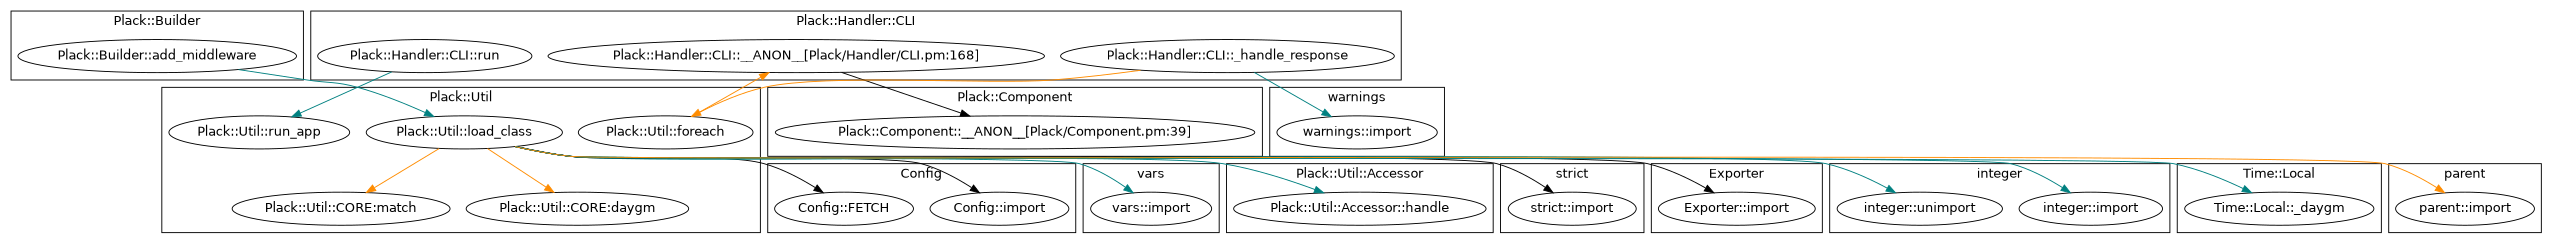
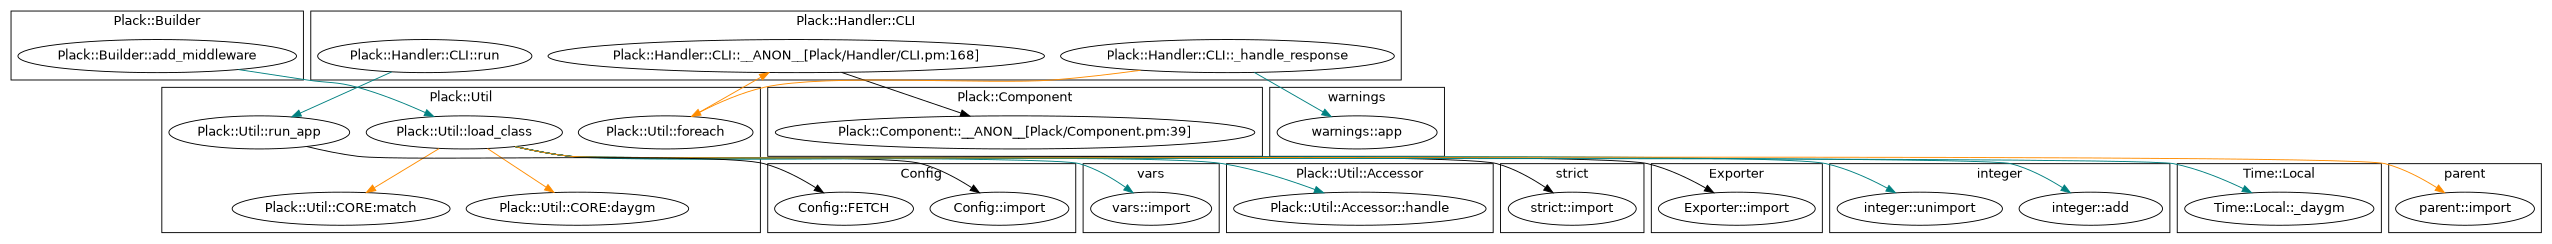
  digraph {
    fontname="DejaVu Sans"
    node [fontname="DejaVu Sans"]
    edge [color=teal fontname="DejaVu Sans"]
-   "warnings::import"
+   "warnings::import" [label="warnings::app"]
    "Config::import"
    "Config::FETCH"
    "vars::import"
    n5 [label="Plack::Util::Accessor::handle"]
    "strict::import"
    "Plack::Component::__ANON__[Plack/Component.pm:39]"
    "Exporter::import"
-   "integer::import"
+   "integer::import" [label="integer::add"]
    "integer::unimport"
    "Time::Local::_daygm"
    "Plack::Builder::add_middleware"
    "parent::import"
    "Plack::Util::load_class"
    "Plack::Util::CORE:match"
    n16 [label="Plack::Util::CORE:daygm"]
    "Plack::Util::foreach"
    "Plack::Util::run_app"
    "Plack::Handler::CLI::run"
    "Plack::Handler::CLI::__ANON__[Plack/Handler/CLI.pm:168]"
    "Plack::Handler::CLI::_handle_response"
    subgraph cluster_1 {
      label=warnings
      "warnings::import"
    }
    subgraph cluster_2 {
      label=Config
      "Config::import"
      "Config::FETCH"
    }
    subgraph cluster_3 {
      label=vars
      "vars::import"
    }
    subgraph cluster_4 {
      label="Plack::Util::Accessor"
      n5
    }
    subgraph cluster_5 {
      label="strict"
      "strict::import"
    }
    subgraph cluster_6 {
      label="Plack::Component"
      "Plack::Component::__ANON__[Plack/Component.pm:39]"
    }
    subgraph cluster_7 {
      label=Exporter
      "Exporter::import"
    }
    subgraph cluster_8 {
      label=integer
      "integer::import"
      "integer::unimport"
    }
    subgraph cluster_9 {
      label="Time::Local"
      "Time::Local::_daygm"
    }
    subgraph cluster_10 {
      label="Plack::Builder"
      "Plack::Builder::add_middleware"
    }
    subgraph cluster_11 {
      label=parent
      "parent::import"
    }
    subgraph cluster_12 {
      label="Plack::Util"
      "Plack::Util::load_class"
      "Plack::Util::CORE:match"
      n16
      "Plack::Util::foreach"
      "Plack::Util::run_app"
    }
    subgraph cluster_13 {
      label="Plack::Handler::CLI"
      "Plack::Handler::CLI::run"
      "Plack::Handler::CLI::__ANON__[Plack/Handler/CLI.pm:168]"
      "Plack::Handler::CLI::_handle_response"
    }
    "Plack::Builder::add_middleware" -> "Plack::Util::load_class"
    "Plack::Util::load_class" -> "Config::import" [color=black]
-   "Plack::Util::load_class" -> "Config::FETCH" [color=black]
+   "Plack::Util::run_app" -> "Config::FETCH" [color=black]
    "Plack::Util::load_class" -> "vars::import"
    "Plack::Util::load_class" -> n5
    "Plack::Util::load_class" -> "strict::import" [color=black]
    "Plack::Util::load_class" -> "Exporter::import" [color=black]
    "Plack::Util::load_class" -> "integer::import"
    "Plack::Util::load_class" -> "integer::unimport"
    "Plack::Util::load_class" -> "Time::Local::_daygm"
    "Plack::Util::load_class" -> "parent::import" [color=darkorange]
    "Plack::Util::load_class" -> "Plack::Util::CORE:match" [color=darkorange]
    "Plack::Util::load_class" -> n16 [color=darkorange]
    "Plack::Util::foreach" -> "Plack::Handler::CLI::__ANON__[Plack/Handler/CLI.pm:168]" [color=darkorange]
    "Plack::Handler::CLI::run" -> "Plack::Util::run_app"
    "Plack::Handler::CLI::__ANON__[Plack/Handler/CLI.pm:168]" -> "Plack::Component::__ANON__[Plack/Component.pm:39]" [color=black]
    "Plack::Handler::CLI::_handle_response" -> "warnings::import"
    "Plack::Handler::CLI::_handle_response" -> "Plack::Util::foreach" [color=darkorange]
  }
